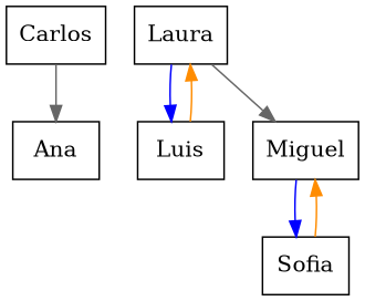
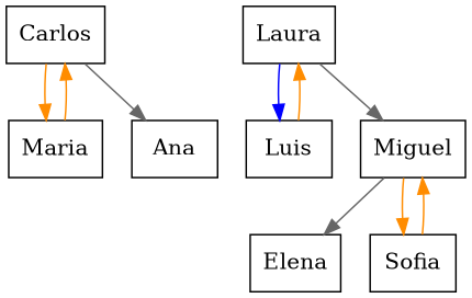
  digraph {
    splines=true
    node [shape=box]
    edge [color=darkorange]
    Carlos
+   Maria
    Ana
    Miguel
+   Elena
    Sofia
    Luis
    Laura
+   Carlos -> Maria
    Carlos -> Ana [color=gray40]
-   Miguel -> Sofia [color=blue]
+   Maria -> Carlos
+   Miguel -> Elena [color=gray40]
+   Miguel -> Sofia
    Sofia -> Miguel
    Luis -> Laura
    Laura -> Miguel [color=gray40]
    Laura -> Luis [color=blue]
  }
